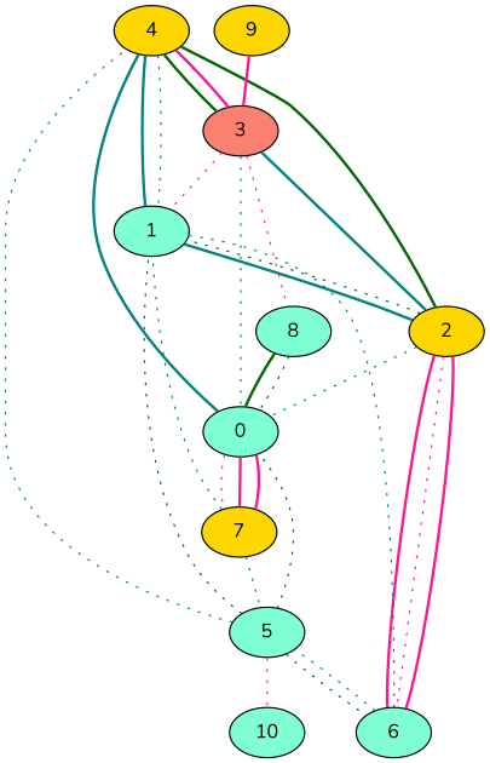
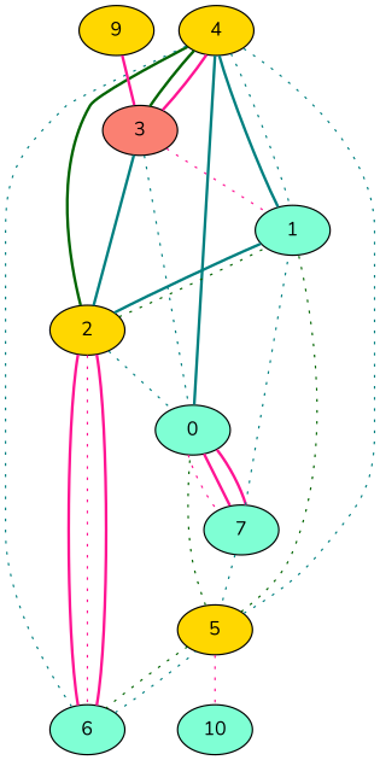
  graph {
    fontname=Nunito
    node [fillcolor=aquamarine fontname=Nunito style=filled]
    edge [color=teal fontname=Nunito style=dotted]
    4 [fillcolor=gold]
    0
-   7 [fillcolor=gold]
+   7
    1
    2 [fillcolor=gold]
    3 [fillcolor=salmon]
-   5
+   5 [fillcolor=gold]
    6
-   8
    10
    9 [fillcolor=gold]
    4 -- 1 [style=bold]
    4 -- 1
    4 -- 2 [color=darkgreen style=bold]
    4 -- 3 [color=darkgreen style=bold]
    0 -- 4 [style=bold]
    0 -- 7 [color=deeppink]
    7 -- 0 [color=deeppink style=bold]
    7 -- 0 [color=deeppink style=bold]
    7 -- 1
    7 -- 5
    1 -- 2 [style=bold]
    2 -- 0
    2 -- 1 [color=darkgreen]
    2 -- 6 [color=deeppink style=bold]
    2 -- 6 [color=deeppink]
    3 -- 4 [color=deeppink style=bold]
    3 -- 0
    3 -- 1 [color=deeppink]
    3 -- 2 [style=bold]
-   3 -- 8 [color=deeppink]
    5 -- 4
    5 -- 0 [color=darkgreen]
    5 -- 1 [color=darkgreen]
    5 -- 6 [color=darkgreen]
    5 -- 10 [color=deeppink]
-   6 -- 1
+   6 -- 4
    6 -- 2 [color=deeppink style=bold]
    6 -- 5
-   8 -- 0 [color=darkgreen style=bold]
-   8 -- 0 [color=darkgreen]
    9 -- 3 [color=deeppink style=bold]
  }
